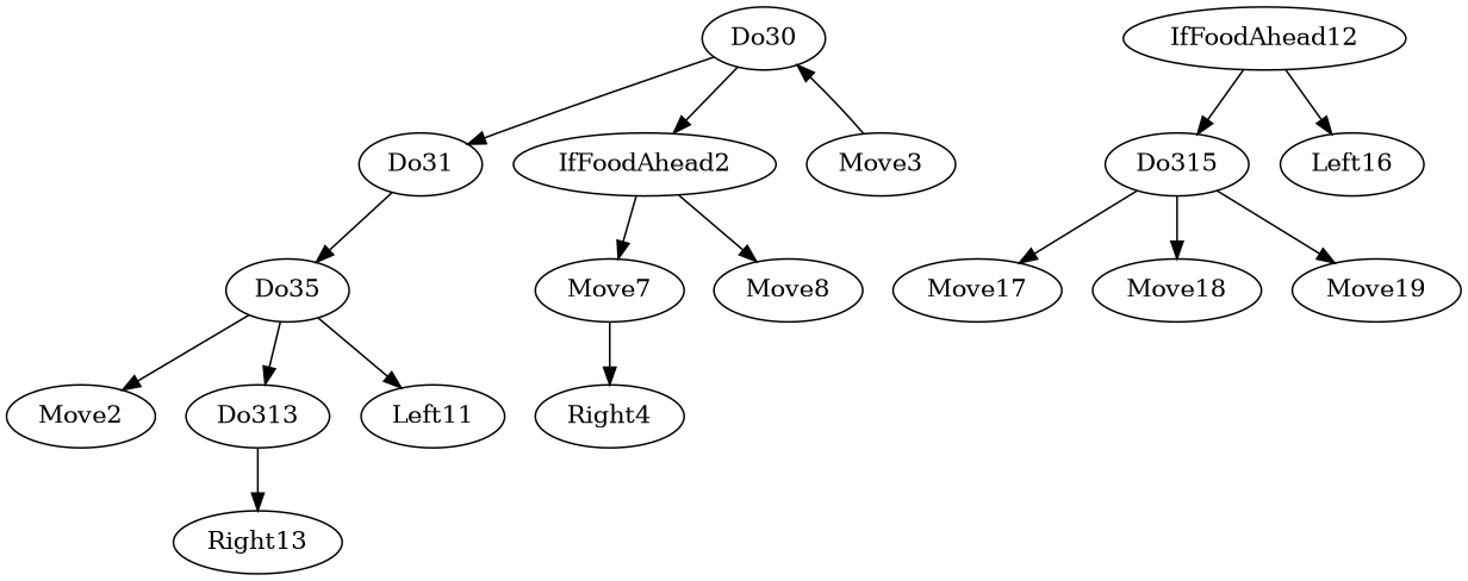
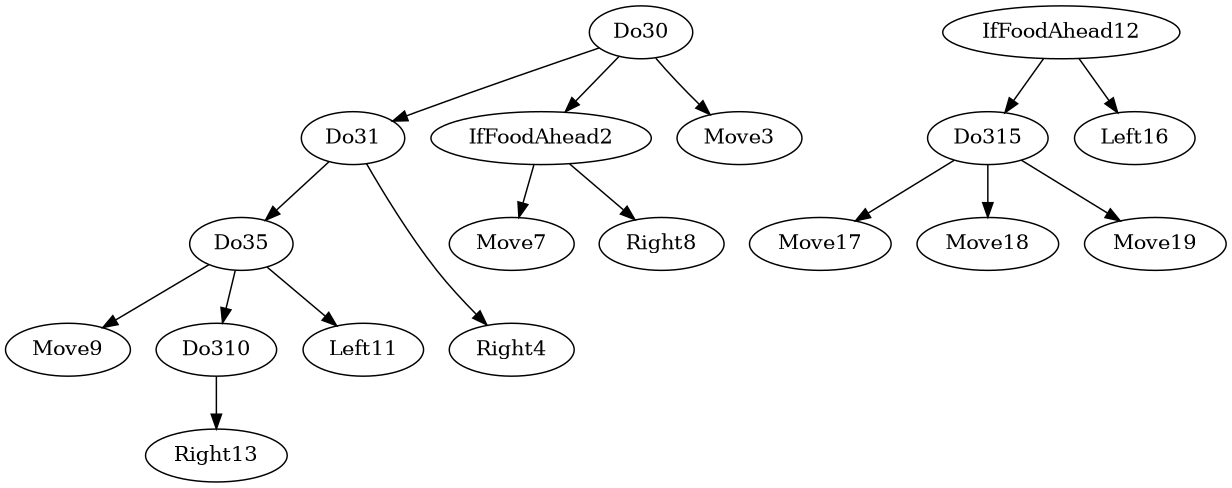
  digraph {
    Do30
    Do31
    IfFoodAhead2
    Move3
    Right4
    Do35
    Move7
-   Right8 [label=Move8]
-   Move9 [label=Move2]
-   Do310 [label=Do313]
+   Right8
+   Move9
+   Do310
    Left11
    Right13
    IfFoodAhead12
    Do315
    Left16
    Move17
    Move18
    Move19
    Do30 -> Do31
    Do30 -> IfFoodAhead2
-   Move3 -> Do30
-   Move7 -> Right4
+   Do30 -> Move3
+   Do31 -> Right4
    Do31 -> Do35
    IfFoodAhead2 -> Move7
    IfFoodAhead2 -> Right8
    Do35 -> Move9
    Do35 -> Do310
    Do35 -> Left11
    Do310 -> Right13
    IfFoodAhead12 -> Do315
    IfFoodAhead12 -> Left16
    Do315 -> Move17
    Do315 -> Move18
    Do315 -> Move19
  }
